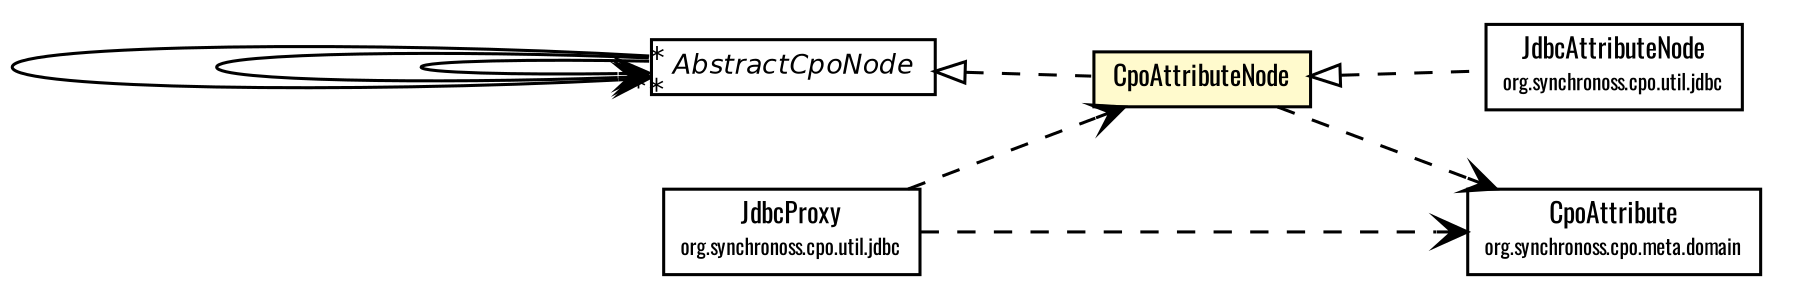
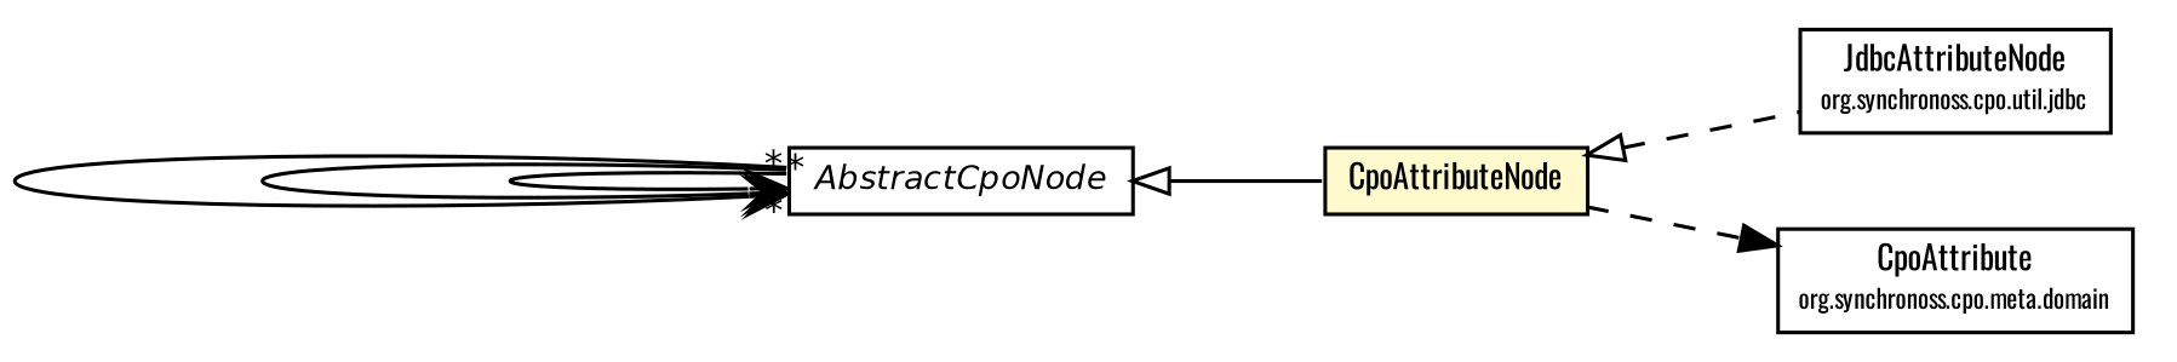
  digraph {
    fontname=Oswald
    nodesep=0.25
    rankdir=LR
    ranksep=0.5
    node [fontcolor=black fontname=Oswald fontsize=9.0 shape=plaintext]
    edge [fontname=Oswald fontsize=10.0 headport=p labelfontname=Helvetica labelfontsize=10 tailport=p arrowhead=open color=black fontcolor=black]
    n1 [label=<<table title="org.synchronoss.cpo.util.CpoAttributeNode" border="0" cellborder="1" cellspacing="0" cellpadding="2" port="p" bgcolor="lemonChiffon" href="./CpoAttributeNode.html"> 		<tr><td><table border="0" cellspacing="0" cellpadding="1"> <tr><td align="center" balign="center"> CpoAttributeNode </td></tr> 		</table></td></tr> 		</table>>]
    n2 [label=<<table title="org.synchronoss.cpo.util.jdbc.JdbcAttributeNode" border="0" cellborder="1" cellspacing="0" cellpadding="2" port="p" href="./jdbc/JdbcAttributeNode.html"> 		<tr><td><table border="0" cellspacing="0" cellpadding="1"> <tr><td align="center" balign="center"> JdbcAttributeNode </td></tr> <tr><td align="center" balign="center"><font point-size="7.0"> org.synchronoss.cpo.util.jdbc </font></td></tr> 		</table></td></tr> 		</table>>]
    n3 [label=<<table title="org.synchronoss.cpo.meta.domain.CpoAttribute" border="0" cellborder="1" cellspacing="0" cellpadding="2" port="p" href="http://java.sun.com/j2se/1.4.2/docs/api/org/synchronoss/cpo/meta/domain/CpoAttribute.html"> 		<tr><td><table border="0" cellspacing="0" cellpadding="1"> <tr><td align="center" balign="center"> CpoAttribute </td></tr> <tr><td align="center" balign="center"><font point-size="7.0"> org.synchronoss.cpo.meta.domain </font></td></tr> 		</table></td></tr> 		</table>>]
    n4 [label=<<table title="org.synchronoss.cpo.util.AbstractCpoNode" border="0" cellborder="1" cellspacing="0" cellpadding="2" port="p" href="./AbstractCpoNode.html"> 		<tr><td><table border="0" cellspacing="0" cellpadding="1"> <tr><td align="center" balign="center"><font face="Helvetica-Oblique"> AbstractCpoNode </font></td></tr> 		</table></td></tr> 		</table>>]
-   n5 [label=<<table title="org.synchronoss.cpo.util.jdbc.JdbcProxy" border="0" cellborder="1" cellspacing="0" cellpadding="2" port="p" href="./jdbc/JdbcProxy.html"> 		<tr><td><table border="0" cellspacing="0" cellpadding="1"> <tr><td align="center" balign="center"> JdbcProxy </td></tr> <tr><td align="center" balign="center"><font point-size="7.0"> org.synchronoss.cpo.util.jdbc </font></td></tr> 		</table></td></tr> 		</table>>]
    n1 -> n2 [arrowtail=empty dir=back fontsize=10 style=dashed arrowhead="" color="" fontcolor=""]
-   n1 -> n3 [style=dashed]
-   n4 -> n1 [arrowtail=empty dir=back fontsize=10 style=dashed arrowhead="" color="" fontcolor=""]
+   n1 -> n3 [arrowhead=normal style=dashed]
+   n4 -> n1 [arrowtail=empty dir=back fontsize=10 arrowhead="" color="" fontcolor=""]
    n4 -> n4 [headlabel="*"]
    n4 -> n4 [headlabel="*"]
    n4 -> n4 [headlabel="*"]
-   n5 -> n1 [style=dashed]
-   n5 -> n3 [style=dashed]
  }
